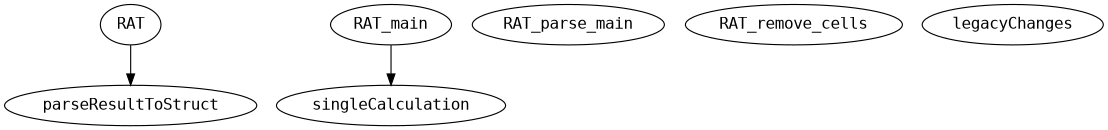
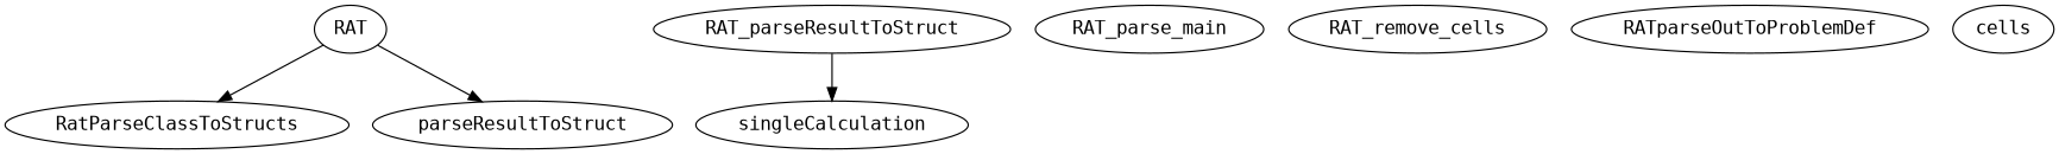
  digraph {
    fontname="DejaVu Sans Mono"
    node [fontname="DejaVu Sans Mono"]
    edge [fontname="DejaVu Sans Mono"]
    RAT
+   RatParseClassToStructs
    parseResultToStruct
-   RAT_main
+   RAT_main [label=RAT_parseResultToStruct]
    singleCalculation
    n6 [label=RAT_parse_main]
    RAT_remove_cells
-   legacyChanges
+   RATparseOutToProblemDef
+   legacyChanges [label=cells]
+   RAT -> RatParseClassToStructs
    RAT -> parseResultToStruct
    RAT_main -> singleCalculation
  }
